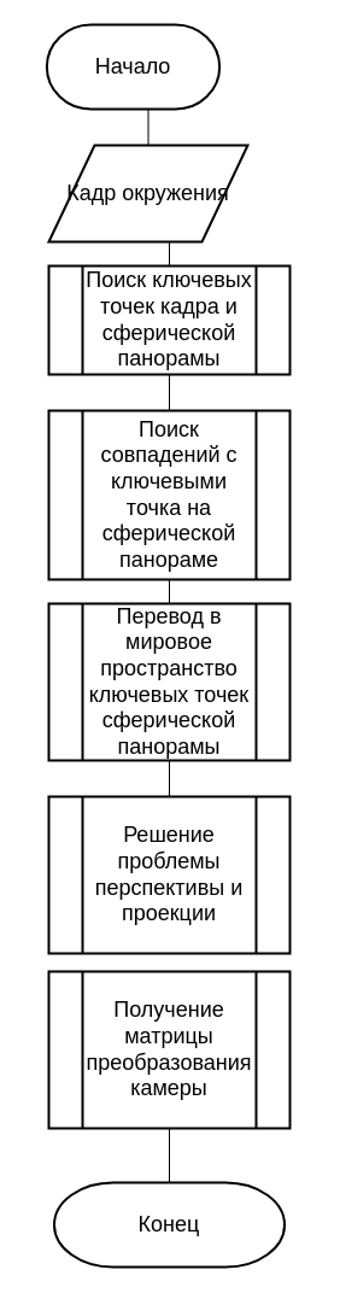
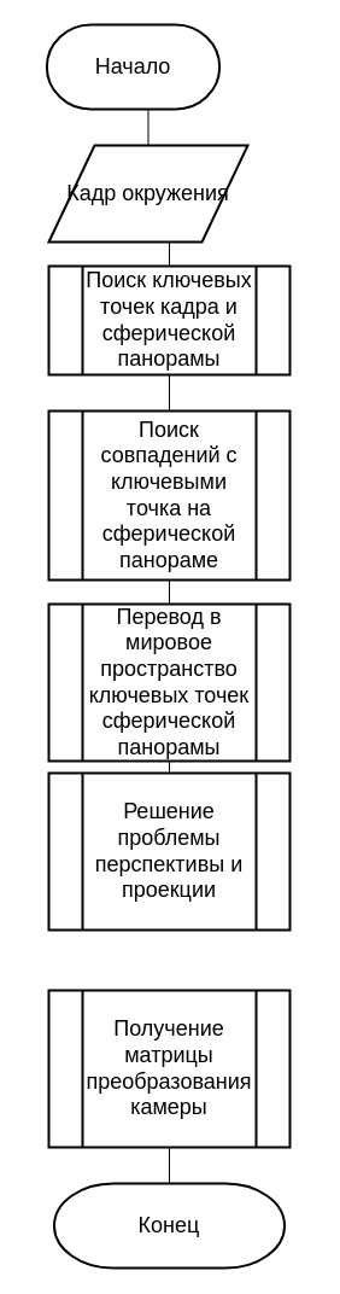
  <mxCell id="0" />
  <mxCell id="1" parent="0" />
  <mxCell id="2" style="edgeStyle=orthogonalEdgeStyle;rounded=0;orthogonalLoop=1;jettySize=auto;html=1;exitX=0.5;exitY=1;exitDx=0;exitDy=0;exitPerimeter=0;entryX=0.5;entryY=0;entryDx=0;entryDy=0;endArrow=none;endFill=0;" parent="1" source="3" target="7" edge="1"><mxGeometry relative="1" as="geometry" /></mxCell>
  <mxCell id="3" value="Начало" style="strokeWidth=2;html=1;shape=stencil(xVVNb4MwDP01HJmAaFV7nFh37GWTdnapC1FDgpysH/9+gYBaSukgl0kc8DO85+fYSsBSXUCFQRJJKDFg70GSfCGVXIJRZAObKRy8iFx4cuFq6ULQFWbGYUcgDluBLqMNqQOe+M60DFwWSNzUWbYOojf7Tf2wNFNSWhKupO5lbvKWDLi0/0ZnRxa9vDqZSxu7qLIKJRqkHno1t3FAkHx4K8XTlD49lPqOOt2/lL7nK8V+Smuf7sX3YvHEDm48jD2QW64mHpiXXMc+351XMwdyk92NyLHUImMLyNItZIec1I/cPSyygnq5B4kuXaojXqtnd/P9zH/HILi8YVgs5zMAZfaFWobuH7r0azqHcOY6JGWgbkOPXwDlGFqecC8g76X0CbG6gduzf1zuwsPxXc+mUfyjZZ8zzoTS+GQTLD6YswYdGU6W7hXhk6ndcyHc7TS2EAOCBnV3ZQP8Ag==);whiteSpace=wrap;fontSize=18;" parent="1" vertex="1"><mxGeometry x="20" y="20" width="180" height="70" as="geometry" /></mxCell>
  <mxCell id="4" value="Конец" style="strokeWidth=2;html=1;shape=stencil(xVVNb4MwDP01HJmAaFV7nFh37GWTdnapC1FDgpysH/9+gYBaSukgl0kc8DO85+fYSsBSXUCFQRJJKDFg70GSfCGVXIJRZAObKRy8iFx4cuFq6ULQFWbGYUcgDluBLqMNqQOe+M60DFwWSNzUWbYOojf7Tf2wNFNSWhKupO5lbvKWDLi0/0ZnRxa9vDqZSxu7qLIKJRqkHno1t3FAkHx4K8XTlD49lPqOOt2/lL7nK8V+Smuf7sX3YvHEDm48jD2QW64mHpiXXMc+351XMwdyk92NyLHUImMLyNItZIec1I/cPSyygnq5B4kuXaojXqtnd/P9zH/HILi8YVgs5zMAZfaFWobuH7r0azqHcOY6JGWgbkOPXwDlGFqecC8g76X0CbG6gduzf1zuwsPxXc+mUfyjZZ8zzoTS+GQTLD6YswYdGU6W7hXhk6ndcyHc7TS2EAOCBnV3ZQP8Ag==);whiteSpace=wrap;fontSize=18;" parent="1" vertex="1"><mxGeometry x="20" y="980" width="240" height="70" as="geometry" /></mxCell>
  <mxCell id="5" style="edgeStyle=orthogonalEdgeStyle;rounded=0;orthogonalLoop=1;jettySize=auto;html=1;exitX=0.5;exitY=1;exitDx=0;exitDy=0;entryX=0.5;entryY=0;entryDx=0;entryDy=0;endArrow=none;endFill=0;" parent="1" target="9" edge="1"><mxGeometry relative="1" as="geometry"><mxPoint x="140" y="250" as="sourcePoint" /></mxGeometry></mxCell>
  <mxCell id="6" style="edgeStyle=orthogonalEdgeStyle;rounded=0;orthogonalLoop=1;jettySize=auto;html=1;exitX=0.5;exitY=1;exitDx=0;exitDy=0;entryX=0.5;entryY=0;entryDx=0;entryDy=0;endArrow=none;endFill=0;" edge="1" parent="1" source="7" target="9"><mxGeometry relative="1" as="geometry" /></mxCell>
  <mxCell id="7" value="Кадр окружения" style="shape=parallelogram;html=1;strokeWidth=2;perimeter=parallelogramPerimeter;whiteSpace=wrap;rounded=0;arcSize=12;size=0.23;fontSize=18;" parent="1" vertex="1"><mxGeometry x="40" y="120" width="165" height="80" as="geometry" /></mxCell>
  <mxCell id="8" style="edgeStyle=orthogonalEdgeStyle;rounded=0;orthogonalLoop=1;jettySize=auto;html=1;exitX=0.5;exitY=1;exitDx=0;exitDy=0;entryX=0.5;entryY=0;entryDx=0;entryDy=0;endArrow=none;endFill=0;" parent="1" source="9" target="13" edge="1"><mxGeometry relative="1" as="geometry" /></mxCell>
  <mxCell id="9" value="Поиск ключевых точек кадра и сферической панорамы" style="verticalLabelPosition=middle;verticalAlign=middle;html=1;shape=process;whiteSpace=wrap;rounded=0;size=0.14;arcSize=6;strokeWidth=2;labelPosition=center;align=center;fontSize=18;" parent="1" vertex="1"><mxGeometry x="40" y="220" width="200" height="90" as="geometry" /></mxCell>
  <mxCell id="10" style="edgeStyle=orthogonalEdgeStyle;rounded=0;orthogonalLoop=1;jettySize=auto;html=1;exitX=0.5;exitY=1;exitDx=0;exitDy=0;entryX=0.5;entryY=0;entryDx=0;entryDy=0;endArrow=none;endFill=0;" edge="1" parent="1" source="11" target="14"><mxGeometry relative="1" as="geometry" /></mxCell>
  <mxCell id="11" value="Перевод в мировое пространство ключевых точек сферической панорамы" style="verticalLabelPosition=middle;verticalAlign=middle;html=1;shape=process;whiteSpace=wrap;rounded=0;size=0.14;arcSize=6;strokeWidth=2;labelPosition=center;align=center;fontSize=18;" parent="1" vertex="1"><mxGeometry x="40" y="500" width="200" height="130" as="geometry" /></mxCell>
  <mxCell id="12" style="edgeStyle=orthogonalEdgeStyle;rounded=0;orthogonalLoop=1;jettySize=auto;html=1;exitX=0.5;exitY=1;exitDx=0;exitDy=0;entryX=0.5;entryY=0;entryDx=0;entryDy=0;endArrow=none;endFill=0;" parent="1" source="13" target="11" edge="1"><mxGeometry relative="1" as="geometry" /></mxCell>
  <mxCell id="13" value="Поиск совпадений с ключевыми точка на сферической панораме" style="verticalLabelPosition=middle;verticalAlign=middle;html=1;shape=process;whiteSpace=wrap;rounded=0;size=0.14;arcSize=6;strokeWidth=2;labelPosition=center;align=center;fontSize=18;" parent="1" vertex="1"><mxGeometry x="40" y="340" width="200" height="140" as="geometry" /></mxCell>
- <mxCell id="14" value="Решение проблемы перспективы и проекции" style="verticalLabelPosition=middle;verticalAlign=middle;html=1;shape=process;whiteSpace=wrap;rounded=0;size=0.14;arcSize=6;strokeWidth=2;labelPosition=center;align=center;fontSize=18;" vertex="1" parent="1"><mxGeometry x="40" y="660" width="200" height="130" as="geometry" /></mxCell>
+ <mxCell id="14" value="Решение проблемы перспективы и проекции" style="verticalLabelPosition=middle;verticalAlign=middle;html=1;shape=process;whiteSpace=wrap;rounded=0;size=0.14;arcSize=6;strokeWidth=2;labelPosition=center;align=center;fontSize=18;" vertex="1" parent="1"><mxGeometry x="40" y="640" width="200" height="130" as="geometry" /></mxCell>
  <mxCell id="15" style="edgeStyle=orthogonalEdgeStyle;rounded=0;orthogonalLoop=1;jettySize=auto;html=1;exitX=0.5;exitY=1;exitDx=0;exitDy=0;entryX=0.5;entryY=0;entryDx=0;entryDy=0;entryPerimeter=0;endArrow=none;endFill=0;" edge="1" parent="1" source="16" target="4"><mxGeometry relative="1" as="geometry" /></mxCell>
- <mxCell id="16" value="Получение матрицы преобразования камеры" style="verticalLabelPosition=middle;verticalAlign=middle;html=1;shape=process;whiteSpace=wrap;rounded=0;size=0.14;arcSize=6;strokeWidth=2;labelPosition=center;align=center;fontSize=18;" vertex="1" parent="1"><mxGeometry x="40" y="805" width="200" height="130" as="geometry" /></mxCell>
+ <mxCell id="16" value="Получение матрицы преобразования камеры" style="verticalLabelPosition=middle;verticalAlign=middle;html=1;shape=process;whiteSpace=wrap;rounded=0;size=0.14;arcSize=6;strokeWidth=2;labelPosition=center;align=center;fontSize=18;" vertex="1" parent="1"><mxGeometry x="40" y="820" width="200" height="130" as="geometry" /></mxCell>
